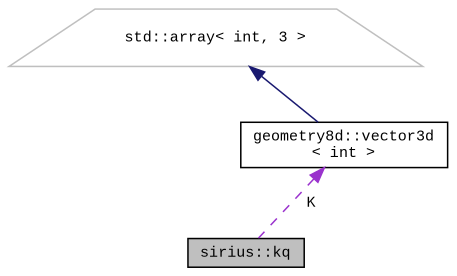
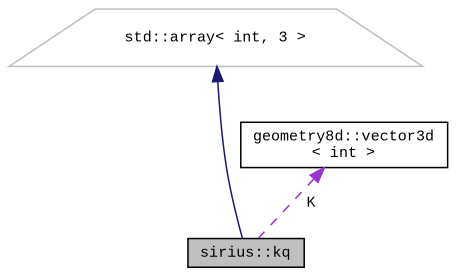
  digraph {
    fontname="Liberation Mono"
    node [color=black fillcolor=white fontname="Liberation Mono" fontsize=10 shape=box style=filled]
    edge [dir=back fontname="Liberation Mono" fontsize=10 labelfontname=Helvetica labelfontsize=10]
    n1 [fillcolor=grey75 fontcolor=black height=0.2 label="sirius::kq" width=0.4]
    n2 [height=0.2 label="geometry8d::vector3d\l\< int \>" width=0.4]
    n3 [color=grey75 height=0.2 label="std::array\< int, 3 \>" shape=trapezium width=0.4]
    n2 -> n1 [color=darkorchid3 label=" K" style=dashed]
-   n3 -> n2 [color=midnightblue style=solid]
+   n3 -> n1 [color=midnightblue style=solid]
  }
